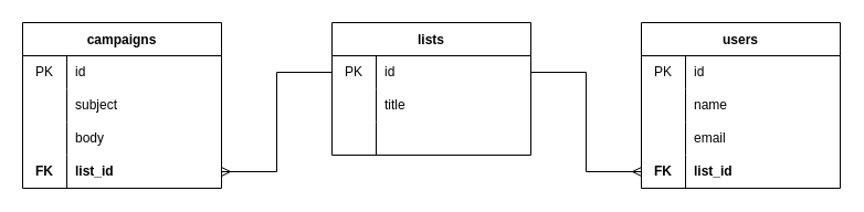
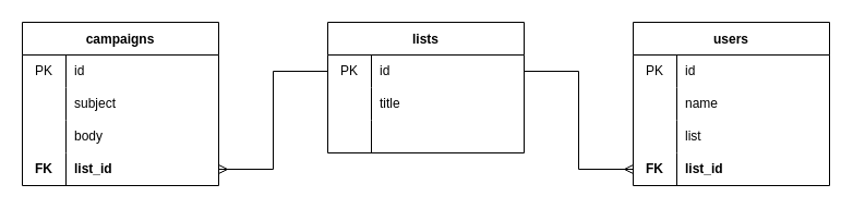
  <mxCell id="0" />
  <mxCell id="1" parent="0" />
  <mxCell id="2" value="campaigns" style="shape=table;startSize=30;container=1;collapsible=0;childLayout=tableLayout;fixedRows=1;rowLines=0;fontStyle=1;" vertex="1" parent="1"><mxGeometry x="20" y="20" width="180" height="150" as="geometry" /></mxCell>
  <mxCell id="3" value="" style="shape=tableRow;horizontal=0;startSize=0;swimlaneHead=0;swimlaneBody=0;top=0;left=0;bottom=0;right=0;collapsible=0;dropTarget=0;fillColor=none;points=[[0,0.5],[1,0.5]];portConstraint=eastwest;" vertex="1" parent="2"><mxGeometry y="30" width="180" height="30" as="geometry" /></mxCell>
  <mxCell id="4" value="PK" style="shape=partialRectangle;html=1;whiteSpace=wrap;connectable=0;fillColor=none;top=0;left=0;bottom=0;right=0;overflow=hidden;pointerEvents=1;" vertex="1" parent="3"><mxGeometry width="40" height="30" as="geometry"><mxRectangle width="40" height="30" as="alternateBounds" /></mxGeometry></mxCell>
  <mxCell id="5" value="id&lt;br&gt;" style="shape=partialRectangle;html=1;whiteSpace=wrap;connectable=0;fillColor=none;top=0;left=0;bottom=0;right=0;align=left;spacingLeft=6;overflow=hidden;" vertex="1" parent="3"><mxGeometry x="40" width="140" height="30" as="geometry"><mxRectangle width="140" height="30" as="alternateBounds" /></mxGeometry></mxCell>
  <mxCell id="6" value="" style="shape=tableRow;horizontal=0;startSize=0;swimlaneHead=0;swimlaneBody=0;top=0;left=0;bottom=0;right=0;collapsible=0;dropTarget=0;fillColor=none;points=[[0,0.5],[1,0.5]];portConstraint=eastwest;" vertex="1" parent="2"><mxGeometry y="60" width="180" height="30" as="geometry" /></mxCell>
  <mxCell id="7" value="" style="shape=partialRectangle;html=1;whiteSpace=wrap;connectable=0;fillColor=none;top=0;left=0;bottom=0;right=0;overflow=hidden;" vertex="1" parent="6"><mxGeometry width="40" height="30" as="geometry"><mxRectangle width="40" height="30" as="alternateBounds" /></mxGeometry></mxCell>
  <mxCell id="8" value="subject" style="shape=partialRectangle;html=1;whiteSpace=wrap;connectable=0;fillColor=none;top=0;left=0;bottom=0;right=0;align=left;spacingLeft=6;overflow=hidden;" vertex="1" parent="6"><mxGeometry x="40" width="140" height="30" as="geometry"><mxRectangle width="140" height="30" as="alternateBounds" /></mxGeometry></mxCell>
  <mxCell id="9" value="" style="shape=tableRow;horizontal=0;startSize=0;swimlaneHead=0;swimlaneBody=0;top=0;left=0;bottom=0;right=0;collapsible=0;dropTarget=0;fillColor=none;points=[[0,0.5],[1,0.5]];portConstraint=eastwest;" vertex="1" parent="2"><mxGeometry y="90" width="180" height="30" as="geometry" /></mxCell>
  <mxCell id="10" value="" style="shape=partialRectangle;html=1;whiteSpace=wrap;connectable=0;fillColor=none;top=0;left=0;bottom=0;right=0;overflow=hidden;" vertex="1" parent="9"><mxGeometry width="40" height="30" as="geometry"><mxRectangle width="40" height="30" as="alternateBounds" /></mxGeometry></mxCell>
  <mxCell id="11" value="body" style="shape=partialRectangle;html=1;whiteSpace=wrap;connectable=0;fillColor=none;top=0;left=0;bottom=0;right=0;align=left;spacingLeft=6;overflow=hidden;" vertex="1" parent="9"><mxGeometry x="40" width="140" height="30" as="geometry"><mxRectangle width="140" height="30" as="alternateBounds" /></mxGeometry></mxCell>
  <mxCell id="12" value="" style="shape=tableRow;horizontal=0;startSize=0;swimlaneHead=0;swimlaneBody=0;top=0;left=0;bottom=0;right=0;collapsible=0;dropTarget=0;fillColor=none;points=[[0,0.5],[1,0.5]];portConstraint=eastwest;" vertex="1" parent="2"><mxGeometry y="120" width="180" height="30" as="geometry" /></mxCell>
  <mxCell id="13" value="FK" style="shape=partialRectangle;html=1;whiteSpace=wrap;connectable=0;fillColor=none;top=0;left=0;bottom=0;right=0;overflow=hidden;fontStyle=1" vertex="1" parent="12"><mxGeometry width="40" height="30" as="geometry"><mxRectangle width="40" height="30" as="alternateBounds" /></mxGeometry></mxCell>
  <mxCell id="14" value="list_id" style="shape=partialRectangle;html=1;whiteSpace=wrap;connectable=0;fillColor=none;top=0;left=0;bottom=0;right=0;align=left;spacingLeft=6;overflow=hidden;fontStyle=1" vertex="1" parent="12"><mxGeometry x="40" width="140" height="30" as="geometry"><mxRectangle width="140" height="30" as="alternateBounds" /></mxGeometry></mxCell>
  <mxCell id="15" value="users" style="shape=table;startSize=30;container=1;collapsible=0;childLayout=tableLayout;fixedRows=1;rowLines=0;fontStyle=1;" vertex="1" parent="1"><mxGeometry x="580" y="20" width="180" height="150" as="geometry" /></mxCell>
  <mxCell id="16" value="" style="shape=tableRow;horizontal=0;startSize=0;swimlaneHead=0;swimlaneBody=0;top=0;left=0;bottom=0;right=0;collapsible=0;dropTarget=0;fillColor=none;points=[[0,0.5],[1,0.5]];portConstraint=eastwest;" vertex="1" parent="15"><mxGeometry y="30" width="180" height="30" as="geometry" /></mxCell>
  <mxCell id="17" value="PK" style="shape=partialRectangle;html=1;whiteSpace=wrap;connectable=0;fillColor=none;top=0;left=0;bottom=0;right=0;overflow=hidden;pointerEvents=1;" vertex="1" parent="16"><mxGeometry width="40" height="30" as="geometry"><mxRectangle width="40" height="30" as="alternateBounds" /></mxGeometry></mxCell>
  <mxCell id="18" value="id&lt;br&gt;" style="shape=partialRectangle;html=1;whiteSpace=wrap;connectable=0;fillColor=none;top=0;left=0;bottom=0;right=0;align=left;spacingLeft=6;overflow=hidden;" vertex="1" parent="16"><mxGeometry x="40" width="140" height="30" as="geometry"><mxRectangle width="140" height="30" as="alternateBounds" /></mxGeometry></mxCell>
  <mxCell id="19" value="" style="shape=tableRow;horizontal=0;startSize=0;swimlaneHead=0;swimlaneBody=0;top=0;left=0;bottom=0;right=0;collapsible=0;dropTarget=0;fillColor=none;points=[[0,0.5],[1,0.5]];portConstraint=eastwest;" vertex="1" parent="15"><mxGeometry y="60" width="180" height="30" as="geometry" /></mxCell>
  <mxCell id="20" value="" style="shape=partialRectangle;html=1;whiteSpace=wrap;connectable=0;fillColor=none;top=0;left=0;bottom=0;right=0;overflow=hidden;" vertex="1" parent="19"><mxGeometry width="40" height="30" as="geometry"><mxRectangle width="40" height="30" as="alternateBounds" /></mxGeometry></mxCell>
  <mxCell id="21" value="name" style="shape=partialRectangle;html=1;whiteSpace=wrap;connectable=0;fillColor=none;top=0;left=0;bottom=0;right=0;align=left;spacingLeft=6;overflow=hidden;" vertex="1" parent="19"><mxGeometry x="40" width="140" height="30" as="geometry"><mxRectangle width="140" height="30" as="alternateBounds" /></mxGeometry></mxCell>
  <mxCell id="22" value="" style="shape=tableRow;horizontal=0;startSize=0;swimlaneHead=0;swimlaneBody=0;top=0;left=0;bottom=0;right=0;collapsible=0;dropTarget=0;fillColor=none;points=[[0,0.5],[1,0.5]];portConstraint=eastwest;" vertex="1" parent="15"><mxGeometry y="90" width="180" height="30" as="geometry" /></mxCell>
  <mxCell id="23" value="" style="shape=partialRectangle;html=1;whiteSpace=wrap;connectable=0;fillColor=none;top=0;left=0;bottom=0;right=0;overflow=hidden;" vertex="1" parent="22"><mxGeometry width="40" height="30" as="geometry"><mxRectangle width="40" height="30" as="alternateBounds" /></mxGeometry></mxCell>
- <mxCell id="24" value="email" style="shape=partialRectangle;html=1;whiteSpace=wrap;connectable=0;fillColor=none;top=0;left=0;bottom=0;right=0;align=left;spacingLeft=6;overflow=hidden;" vertex="1" parent="22"><mxGeometry x="40" width="140" height="30" as="geometry"><mxRectangle width="140" height="30" as="alternateBounds" /></mxGeometry></mxCell>
+ <mxCell id="24" value="list" style="shape=partialRectangle;html=1;whiteSpace=wrap;connectable=0;fillColor=none;top=0;left=0;bottom=0;right=0;align=left;spacingLeft=6;overflow=hidden;" vertex="1" parent="22"><mxGeometry x="40" width="140" height="30" as="geometry"><mxRectangle width="140" height="30" as="alternateBounds" /></mxGeometry></mxCell>
  <mxCell id="25" value="" style="shape=tableRow;horizontal=0;startSize=0;swimlaneHead=0;swimlaneBody=0;top=0;left=0;bottom=0;right=0;collapsible=0;dropTarget=0;fillColor=none;points=[[0,0.5],[1,0.5]];portConstraint=eastwest;" vertex="1" parent="15"><mxGeometry y="120" width="180" height="30" as="geometry" /></mxCell>
  <mxCell id="26" value="&lt;b&gt;FK&lt;/b&gt;" style="shape=partialRectangle;html=1;whiteSpace=wrap;connectable=0;fillColor=none;top=0;left=0;bottom=0;right=0;overflow=hidden;" vertex="1" parent="25"><mxGeometry width="40" height="30" as="geometry"><mxRectangle width="40" height="30" as="alternateBounds" /></mxGeometry></mxCell>
  <mxCell id="27" value="&lt;b&gt;list_id&lt;/b&gt;" style="shape=partialRectangle;html=1;whiteSpace=wrap;connectable=0;fillColor=none;top=0;left=0;bottom=0;right=0;align=left;spacingLeft=6;overflow=hidden;" vertex="1" parent="25"><mxGeometry x="40" width="140" height="30" as="geometry"><mxRectangle width="140" height="30" as="alternateBounds" /></mxGeometry></mxCell>
  <mxCell id="28" value="lists" style="shape=table;startSize=30;container=1;collapsible=0;childLayout=tableLayout;fixedRows=1;rowLines=0;fontStyle=1;" vertex="1" parent="1"><mxGeometry x="300" y="20" width="180" height="120" as="geometry" /></mxCell>
  <mxCell id="29" value="" style="shape=tableRow;horizontal=0;startSize=0;swimlaneHead=0;swimlaneBody=0;top=0;left=0;bottom=0;right=0;collapsible=0;dropTarget=0;fillColor=none;points=[[0,0.5],[1,0.5]];portConstraint=eastwest;" vertex="1" parent="28"><mxGeometry y="30" width="180" height="30" as="geometry" /></mxCell>
  <mxCell id="30" value="PK" style="shape=partialRectangle;html=1;whiteSpace=wrap;connectable=0;fillColor=none;top=0;left=0;bottom=0;right=0;overflow=hidden;pointerEvents=1;" vertex="1" parent="29"><mxGeometry width="40" height="30" as="geometry"><mxRectangle width="40" height="30" as="alternateBounds" /></mxGeometry></mxCell>
  <mxCell id="31" value="id&lt;br&gt;" style="shape=partialRectangle;html=1;whiteSpace=wrap;connectable=0;fillColor=none;top=0;left=0;bottom=0;right=0;align=left;spacingLeft=6;overflow=hidden;" vertex="1" parent="29"><mxGeometry x="40" width="140" height="30" as="geometry"><mxRectangle width="140" height="30" as="alternateBounds" /></mxGeometry></mxCell>
  <mxCell id="32" value="" style="shape=tableRow;horizontal=0;startSize=0;swimlaneHead=0;swimlaneBody=0;top=0;left=0;bottom=0;right=0;collapsible=0;dropTarget=0;fillColor=none;points=[[0,0.5],[1,0.5]];portConstraint=eastwest;" vertex="1" parent="28"><mxGeometry y="60" width="180" height="30" as="geometry" /></mxCell>
  <mxCell id="33" value="" style="shape=partialRectangle;html=1;whiteSpace=wrap;connectable=0;fillColor=none;top=0;left=0;bottom=0;right=0;overflow=hidden;" vertex="1" parent="32"><mxGeometry width="40" height="30" as="geometry"><mxRectangle width="40" height="30" as="alternateBounds" /></mxGeometry></mxCell>
  <mxCell id="34" value="title" style="shape=partialRectangle;html=1;whiteSpace=wrap;connectable=0;fillColor=none;top=0;left=0;bottom=0;right=0;align=left;spacingLeft=6;overflow=hidden;" vertex="1" parent="32"><mxGeometry x="40" width="140" height="30" as="geometry"><mxRectangle width="140" height="30" as="alternateBounds" /></mxGeometry></mxCell>
  <mxCell id="35" value="" style="shape=tableRow;horizontal=0;startSize=0;swimlaneHead=0;swimlaneBody=0;top=0;left=0;bottom=0;right=0;collapsible=0;dropTarget=0;fillColor=none;points=[[0,0.5],[1,0.5]];portConstraint=eastwest;" vertex="1" parent="28"><mxGeometry y="90" width="180" height="30" as="geometry" /></mxCell>
  <mxCell id="36" value="" style="shape=partialRectangle;html=1;whiteSpace=wrap;connectable=0;fillColor=none;top=0;left=0;bottom=0;right=0;overflow=hidden;" vertex="1" parent="35"><mxGeometry width="40" height="30" as="geometry"><mxRectangle width="40" height="30" as="alternateBounds" /></mxGeometry></mxCell>
  <mxCell id="37" value="" style="shape=partialRectangle;html=1;whiteSpace=wrap;connectable=0;fillColor=none;top=0;left=0;bottom=0;right=0;align=left;spacingLeft=6;overflow=hidden;" vertex="1" parent="35"><mxGeometry x="40" width="140" height="30" as="geometry"><mxRectangle width="140" height="30" as="alternateBounds" /></mxGeometry></mxCell>
  <mxCell id="38" style="edgeStyle=orthogonalEdgeStyle;rounded=0;orthogonalLoop=1;jettySize=auto;html=1;endArrow=none;endFill=0;startArrow=ERmany;startFill=0;" edge="1" parent="1" source="25" target="29"><mxGeometry relative="1" as="geometry"><mxPoint x="490" y="65" as="targetPoint" /></mxGeometry></mxCell>
  <mxCell id="39" style="edgeStyle=orthogonalEdgeStyle;rounded=0;orthogonalLoop=1;jettySize=auto;html=1;startArrow=ERmany;startFill=0;endArrow=none;endFill=0;" edge="1" parent="1" source="12" target="29"><mxGeometry relative="1" as="geometry" /></mxCell>
